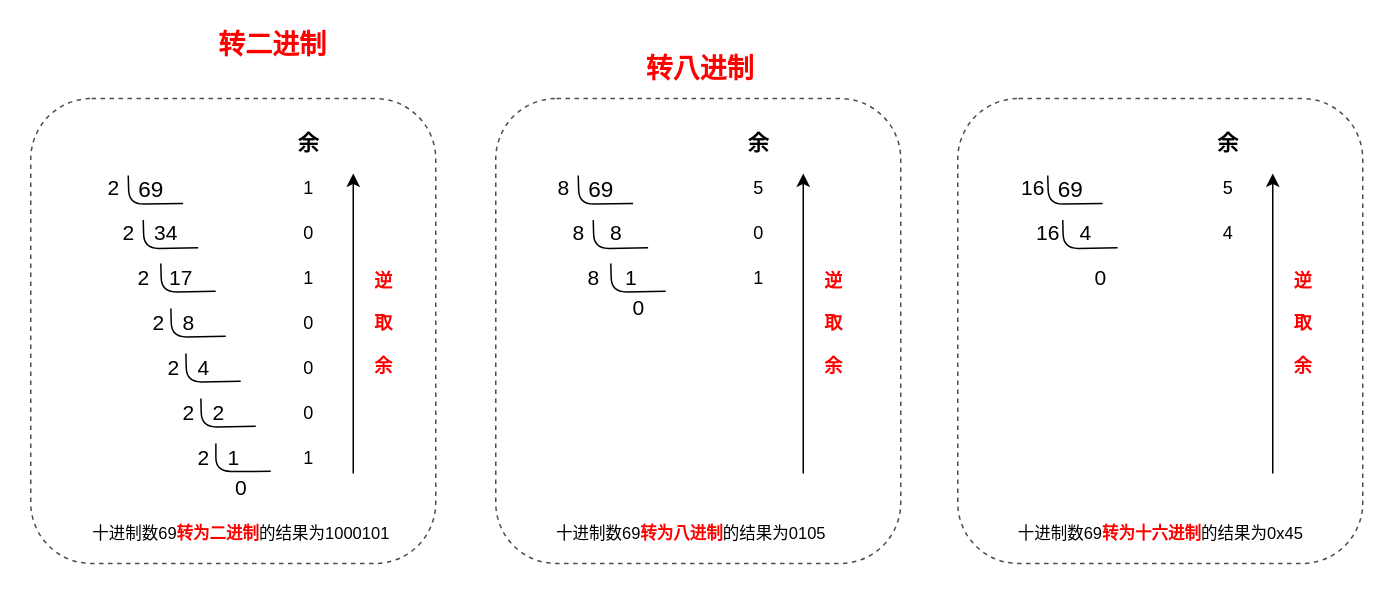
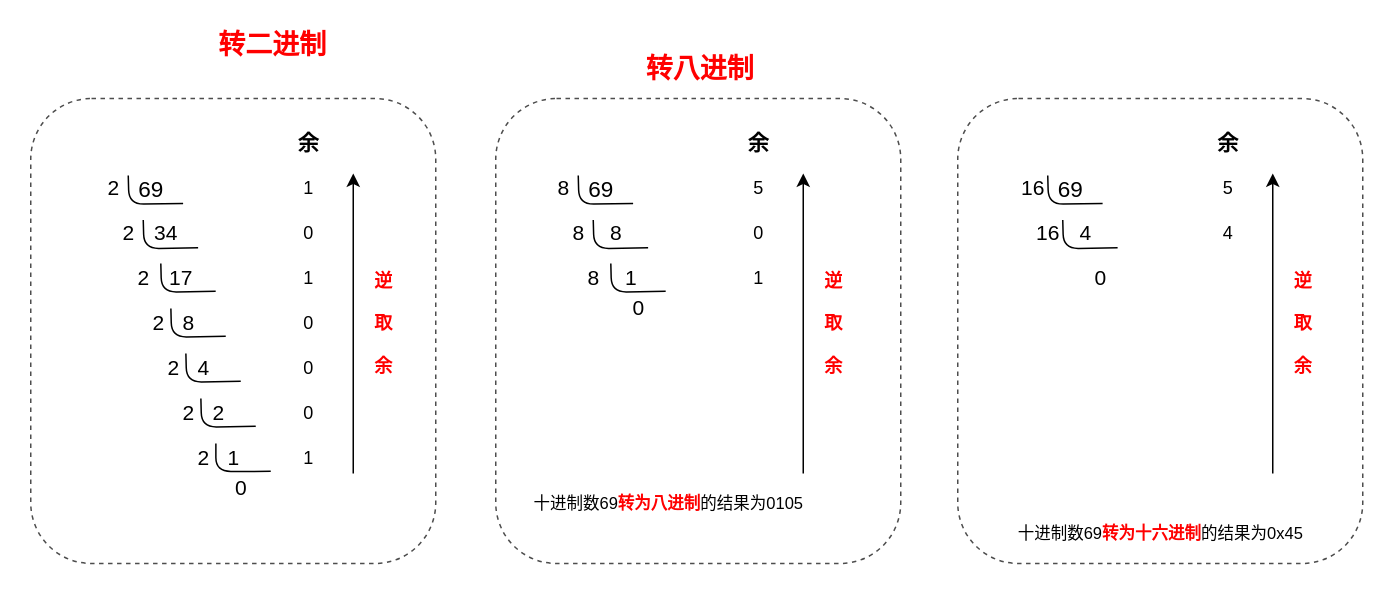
  <mxCell id="0" />
  <mxCell id="1" parent="0" />
  <mxCell id="2" value="" style="endArrow=none;html=1;edgeStyle=orthogonalEdgeStyle;exitX=0.886;exitY=0.929;exitDx=0;exitDy=0;exitPerimeter=0;" edge="1" parent="1"><mxGeometry width="50" height="50" relative="1" as="geometry"><mxPoint x="121.58" y="134.95" as="sourcePoint" /><mxPoint x="85" y="116.37" as="targetPoint" /></mxGeometry></mxCell>
  <mxCell id="3" value="&lt;font style=&quot;font-size: 14px&quot;&gt;2&lt;/font&gt;" style="text;html=1;align=center;verticalAlign=middle;resizable=0;points=[];autosize=1;" vertex="1" parent="1"><mxGeometry x="65" y="115" width="20" height="20" as="geometry" /></mxCell>
  <mxCell id="4" value="&lt;font style=&quot;font-size: 14px&quot;&gt;34&lt;/font&gt;" style="text;html=1;align=center;verticalAlign=middle;resizable=0;points=[];autosize=1;" vertex="1" parent="1"><mxGeometry x="95" y="145" width="30" height="20" as="geometry" /></mxCell>
  <mxCell id="5" value="1" style="text;html=1;align=center;verticalAlign=middle;resizable=0;points=[];autosize=1;" vertex="1" parent="1"><mxGeometry x="195" y="115" width="20" height="20" as="geometry" /></mxCell>
  <mxCell id="6" value="&lt;font style=&quot;font-size: 14px&quot;&gt;&lt;b&gt;余&lt;/b&gt;&lt;/font&gt;" style="text;html=1;align=center;verticalAlign=middle;resizable=0;points=[];autosize=1;" vertex="1" parent="1"><mxGeometry x="190" y="85" width="30" height="20" as="geometry" /></mxCell>
  <mxCell id="7" value="&lt;font style=&quot;font-size: 14px&quot;&gt;2&lt;/font&gt;" style="text;html=1;align=center;verticalAlign=middle;resizable=0;points=[];autosize=1;" vertex="1" parent="1"><mxGeometry x="75" y="145" width="20" height="20" as="geometry" /></mxCell>
  <mxCell id="8" value="&lt;font style=&quot;font-size: 14px&quot;&gt;17&lt;/font&gt;" style="text;html=1;align=center;verticalAlign=middle;resizable=0;points=[];autosize=1;" vertex="1" parent="1"><mxGeometry x="105" y="175" width="30" height="20" as="geometry" /></mxCell>
  <mxCell id="9" value="0" style="text;html=1;align=center;verticalAlign=middle;resizable=0;points=[];autosize=1;" vertex="1" parent="1"><mxGeometry x="195" y="145" width="20" height="20" as="geometry" /></mxCell>
  <mxCell id="10" value="&lt;font style=&quot;font-size: 14px&quot;&gt;8&lt;/font&gt;" style="text;html=1;align=center;verticalAlign=middle;resizable=0;points=[];autosize=1;" vertex="1" parent="1"><mxGeometry x="115" y="205" width="20" height="20" as="geometry" /></mxCell>
  <mxCell id="11" value="1" style="text;html=1;align=center;verticalAlign=middle;resizable=0;points=[];autosize=1;" vertex="1" parent="1"><mxGeometry x="195" y="175" width="20" height="20" as="geometry" /></mxCell>
  <mxCell id="12" value="0" style="text;html=1;align=center;verticalAlign=middle;resizable=0;points=[];autosize=1;" vertex="1" parent="1"><mxGeometry x="195" y="205" width="20" height="20" as="geometry" /></mxCell>
  <mxCell id="13" value="&lt;font style=&quot;font-size: 14px&quot;&gt;4&lt;/font&gt;" style="text;html=1;align=center;verticalAlign=middle;resizable=0;points=[];autosize=1;" vertex="1" parent="1"><mxGeometry x="125" y="235" width="20" height="20" as="geometry" /></mxCell>
  <mxCell id="14" value="0" style="text;html=1;align=center;verticalAlign=middle;resizable=0;points=[];autosize=1;" vertex="1" parent="1"><mxGeometry x="195" y="235" width="20" height="20" as="geometry" /></mxCell>
  <mxCell id="15" value="&lt;font style=&quot;font-size: 14px&quot;&gt;1&lt;/font&gt;" style="text;html=1;align=center;verticalAlign=middle;resizable=0;points=[];autosize=1;" vertex="1" parent="1"><mxGeometry x="145" y="295" width="20" height="20" as="geometry" /></mxCell>
  <mxCell id="16" value="&lt;font style=&quot;font-size: 14px&quot;&gt;0&lt;/font&gt;" style="text;html=1;align=center;verticalAlign=middle;resizable=0;points=[];autosize=1;" vertex="1" parent="1"><mxGeometry x="150" y="315" width="20" height="20" as="geometry" /></mxCell>
  <mxCell id="17" value="0" style="text;html=1;align=center;verticalAlign=middle;resizable=0;points=[];autosize=1;" vertex="1" parent="1"><mxGeometry x="195" y="265" width="20" height="20" as="geometry" /></mxCell>
  <mxCell id="18" value="1" style="text;html=1;align=center;verticalAlign=middle;resizable=0;points=[];autosize=1;" vertex="1" parent="1"><mxGeometry x="195" y="295" width="20" height="20" as="geometry" /></mxCell>
  <mxCell id="19" value="&lt;font style=&quot;font-size: 15px&quot;&gt;69&lt;/font&gt;" style="text;html=1;align=center;verticalAlign=middle;resizable=0;points=[];autosize=1;" vertex="1" parent="1"><mxGeometry x="85" y="115" width="30" height="20" as="geometry" /></mxCell>
  <mxCell id="20" value="" style="endArrow=none;html=1;edgeStyle=orthogonalEdgeStyle;exitX=0.886;exitY=0.929;exitDx=0;exitDy=0;exitPerimeter=0;" edge="1" parent="1"><mxGeometry width="50" height="50" relative="1" as="geometry"><mxPoint x="131.58" y="164.58" as="sourcePoint" /><mxPoint x="95" y="146" as="targetPoint" /></mxGeometry></mxCell>
  <mxCell id="21" value="" style="endArrow=none;html=1;edgeStyle=orthogonalEdgeStyle;exitX=0.886;exitY=0.929;exitDx=0;exitDy=0;exitPerimeter=0;" edge="1" parent="1"><mxGeometry width="50" height="50" relative="1" as="geometry"><mxPoint x="143.29" y="193.58" as="sourcePoint" /><mxPoint x="106.71" y="175" as="targetPoint" /></mxGeometry></mxCell>
  <mxCell id="22" value="" style="endArrow=none;html=1;edgeStyle=orthogonalEdgeStyle;exitX=0.886;exitY=0.929;exitDx=0;exitDy=0;exitPerimeter=0;" edge="1" parent="1"><mxGeometry width="50" height="50" relative="1" as="geometry"><mxPoint x="150" y="223.58" as="sourcePoint" /><mxPoint x="113.42" y="205" as="targetPoint" /></mxGeometry></mxCell>
  <mxCell id="23" value="&lt;font style=&quot;font-size: 14px&quot;&gt;2&lt;/font&gt;" style="text;html=1;align=center;verticalAlign=middle;resizable=0;points=[];autosize=1;" vertex="1" parent="1"><mxGeometry x="85" y="175" width="20" height="20" as="geometry" /></mxCell>
  <mxCell id="24" value="&lt;font style=&quot;font-size: 14px&quot;&gt;2&lt;/font&gt;" style="text;html=1;align=center;verticalAlign=middle;resizable=0;points=[];autosize=1;" vertex="1" parent="1"><mxGeometry x="95" y="205" width="20" height="20" as="geometry" /></mxCell>
  <mxCell id="25" value="" style="endArrow=none;html=1;edgeStyle=orthogonalEdgeStyle;exitX=0.886;exitY=0.929;exitDx=0;exitDy=0;exitPerimeter=0;" edge="1" parent="1"><mxGeometry width="50" height="50" relative="1" as="geometry"><mxPoint x="160" y="253.58" as="sourcePoint" /><mxPoint x="123.42" y="235" as="targetPoint" /></mxGeometry></mxCell>
  <mxCell id="26" value="&lt;font style=&quot;font-size: 14px&quot;&gt;2&lt;/font&gt;" style="text;html=1;align=center;verticalAlign=middle;resizable=0;points=[];autosize=1;" vertex="1" parent="1"><mxGeometry x="105" y="235" width="20" height="20" as="geometry" /></mxCell>
  <mxCell id="27" value="" style="endArrow=none;html=1;edgeStyle=orthogonalEdgeStyle;exitX=0.886;exitY=0.929;exitDx=0;exitDy=0;exitPerimeter=0;" edge="1" parent="1"><mxGeometry width="50" height="50" relative="1" as="geometry"><mxPoint x="170" y="283.58" as="sourcePoint" /><mxPoint x="133.42" y="265" as="targetPoint" /></mxGeometry></mxCell>
  <mxCell id="28" value="&lt;font style=&quot;font-size: 14px&quot;&gt;2&lt;/font&gt;" style="text;html=1;align=center;verticalAlign=middle;resizable=0;points=[];autosize=1;" vertex="1" parent="1"><mxGeometry x="115" y="265" width="20" height="20" as="geometry" /></mxCell>
  <mxCell id="29" value="&lt;font style=&quot;font-size: 14px&quot;&gt;2&lt;/font&gt;" style="text;html=1;align=center;verticalAlign=middle;resizable=0;points=[];autosize=1;" vertex="1" parent="1"><mxGeometry x="135" y="265" width="20" height="20" as="geometry" /></mxCell>
  <mxCell id="30" value="" style="endArrow=none;html=1;edgeStyle=orthogonalEdgeStyle;exitX=0.886;exitY=0.929;exitDx=0;exitDy=0;exitPerimeter=0;" edge="1" parent="1"><mxGeometry width="50" height="50" relative="1" as="geometry"><mxPoint x="180" y="313.58" as="sourcePoint" /><mxPoint x="143.42" y="295" as="targetPoint" /><Array as="points"><mxPoint x="143" y="314" /></Array></mxGeometry></mxCell>
  <mxCell id="31" value="&lt;font style=&quot;font-size: 14px&quot;&gt;2&lt;/font&gt;" style="text;html=1;align=center;verticalAlign=middle;resizable=0;points=[];autosize=1;" vertex="1" parent="1"><mxGeometry x="125" y="295" width="20" height="20" as="geometry" /></mxCell>
  <mxCell id="32" value="" style="endArrow=classic;html=1;" edge="1" parent="1"><mxGeometry width="50" height="50" relative="1" as="geometry"><mxPoint x="235" y="315" as="sourcePoint" /><mxPoint x="235" y="115" as="targetPoint" /></mxGeometry></mxCell>
  <mxCell id="33" value="&lt;font color=&quot;#ff0000&quot;&gt;&lt;b&gt;逆&lt;br&gt;&lt;br&gt;取&lt;br&gt;&lt;br&gt;余&lt;/b&gt;&lt;/font&gt;" style="text;html=1;align=center;verticalAlign=middle;resizable=0;points=[];autosize=1;" vertex="1" parent="1"><mxGeometry x="240" y="175" width="30" height="80" as="geometry" /></mxCell>
- <mxCell id="34" value="&lt;font style=&quot;font-size: 11px&quot;&gt;十进制数69&lt;b&gt;&lt;font color=&quot;#ff0000&quot;&gt;转为二进制&lt;/font&gt;&lt;/b&gt;的结果为1000101&lt;/font&gt;" style="text;html=1;align=center;verticalAlign=middle;resizable=0;points=[];autosize=1;" vertex="1" parent="1"><mxGeometry x="45" y="345" width="230" height="20" as="geometry" /></mxCell>
  <mxCell id="35" value="" style="endArrow=none;html=1;edgeStyle=orthogonalEdgeStyle;exitX=0.886;exitY=0.929;exitDx=0;exitDy=0;exitPerimeter=0;" edge="1" parent="1"><mxGeometry width="50" height="50" relative="1" as="geometry"><mxPoint x="421.58" y="134.95" as="sourcePoint" /><mxPoint x="385" y="116.37" as="targetPoint" /></mxGeometry></mxCell>
  <mxCell id="36" value="&lt;font style=&quot;font-size: 14px&quot;&gt;8&lt;/font&gt;" style="text;html=1;align=center;verticalAlign=middle;resizable=0;points=[];autosize=1;" vertex="1" parent="1"><mxGeometry x="365" y="115" width="20" height="20" as="geometry" /></mxCell>
  <mxCell id="37" value="&lt;font style=&quot;font-size: 14px&quot;&gt;8&lt;/font&gt;" style="text;html=1;align=center;verticalAlign=middle;resizable=0;points=[];autosize=1;" vertex="1" parent="1"><mxGeometry x="400" y="145" width="20" height="20" as="geometry" /></mxCell>
  <mxCell id="38" value="5" style="text;html=1;align=center;verticalAlign=middle;resizable=0;points=[];autosize=1;" vertex="1" parent="1"><mxGeometry x="495" y="115" width="20" height="20" as="geometry" /></mxCell>
  <mxCell id="39" value="&lt;font style=&quot;font-size: 14px&quot;&gt;&lt;b&gt;余&lt;/b&gt;&lt;/font&gt;" style="text;html=1;align=center;verticalAlign=middle;resizable=0;points=[];autosize=1;" vertex="1" parent="1"><mxGeometry x="490" y="85" width="30" height="20" as="geometry" /></mxCell>
  <mxCell id="40" value="&lt;font style=&quot;font-size: 14px&quot;&gt;8&lt;/font&gt;" style="text;html=1;align=center;verticalAlign=middle;resizable=0;points=[];autosize=1;" vertex="1" parent="1"><mxGeometry x="375" y="145" width="20" height="20" as="geometry" /></mxCell>
  <mxCell id="41" value="&lt;font style=&quot;font-size: 14px&quot;&gt;1&lt;/font&gt;" style="text;html=1;align=center;verticalAlign=middle;resizable=0;points=[];autosize=1;" vertex="1" parent="1"><mxGeometry x="410" y="175" width="20" height="20" as="geometry" /></mxCell>
  <mxCell id="42" value="0" style="text;html=1;align=center;verticalAlign=middle;resizable=0;points=[];autosize=1;" vertex="1" parent="1"><mxGeometry x="495" y="145" width="20" height="20" as="geometry" /></mxCell>
  <mxCell id="43" value="&lt;font style=&quot;font-size: 14px&quot;&gt;0&lt;/font&gt;" style="text;html=1;align=center;verticalAlign=middle;resizable=0;points=[];autosize=1;" vertex="1" parent="1"><mxGeometry x="415" y="195" width="20" height="20" as="geometry" /></mxCell>
  <mxCell id="44" value="&lt;font style=&quot;font-size: 15px&quot;&gt;69&lt;/font&gt;" style="text;html=1;align=center;verticalAlign=middle;resizable=0;points=[];autosize=1;" vertex="1" parent="1"><mxGeometry x="385" y="115" width="30" height="20" as="geometry" /></mxCell>
  <mxCell id="45" value="" style="endArrow=none;html=1;edgeStyle=orthogonalEdgeStyle;exitX=0.886;exitY=0.929;exitDx=0;exitDy=0;exitPerimeter=0;" edge="1" parent="1"><mxGeometry width="50" height="50" relative="1" as="geometry"><mxPoint x="431.58" y="164.58" as="sourcePoint" /><mxPoint x="395" y="146" as="targetPoint" /></mxGeometry></mxCell>
  <mxCell id="46" value="" style="endArrow=none;html=1;edgeStyle=orthogonalEdgeStyle;exitX=0.886;exitY=0.929;exitDx=0;exitDy=0;exitPerimeter=0;" edge="1" parent="1"><mxGeometry width="50" height="50" relative="1" as="geometry"><mxPoint x="443.29" y="193.58" as="sourcePoint" /><mxPoint x="406.71" y="175" as="targetPoint" /></mxGeometry></mxCell>
  <mxCell id="47" value="&lt;font style=&quot;font-size: 14px&quot;&gt;8&lt;/font&gt;" style="text;html=1;align=center;verticalAlign=middle;resizable=0;points=[];autosize=1;" vertex="1" parent="1"><mxGeometry x="385" y="175" width="20" height="20" as="geometry" /></mxCell>
  <mxCell id="48" value="" style="endArrow=classic;html=1;" edge="1" parent="1"><mxGeometry width="50" height="50" relative="1" as="geometry"><mxPoint x="535" y="315" as="sourcePoint" /><mxPoint x="535" y="115" as="targetPoint" /></mxGeometry></mxCell>
  <mxCell id="49" value="&lt;font color=&quot;#ff0000&quot;&gt;&lt;b&gt;逆&lt;br&gt;&lt;br&gt;取&lt;br&gt;&lt;br&gt;余&lt;/b&gt;&lt;/font&gt;" style="text;html=1;align=center;verticalAlign=middle;resizable=0;points=[];autosize=1;" vertex="1" parent="1"><mxGeometry x="540" y="175" width="30" height="80" as="geometry" /></mxCell>
- <mxCell id="50" value="&lt;font style=&quot;font-size: 11px&quot;&gt;十进制数69&lt;font color=&quot;#ff0000&quot; style=&quot;font-weight: bold&quot;&gt;转为八进制&lt;/font&gt;的结果为0105&lt;/font&gt;" style="text;html=1;align=center;verticalAlign=middle;resizable=0;points=[];autosize=1;" vertex="1" parent="1"><mxGeometry x="355" y="345" width="210" height="20" as="geometry" /></mxCell>
+ <mxCell id="50" value="&lt;font style=&quot;font-size: 11px&quot;&gt;十进制数69&lt;font color=&quot;#ff0000&quot; style=&quot;font-weight: bold&quot;&gt;转为八进制&lt;/font&gt;的结果为0105&lt;/font&gt;" style="text;html=1;align=center;verticalAlign=middle;resizable=0;points=[];autosize=1;" vertex="1" parent="1"><mxGeometry x="340" y="325" width="210" height="20" as="geometry" /></mxCell>
  <mxCell id="51" value="" style="endArrow=none;html=1;edgeStyle=orthogonalEdgeStyle;exitX=0.886;exitY=0.929;exitDx=0;exitDy=0;exitPerimeter=0;" edge="1" parent="1"><mxGeometry width="50" height="50" relative="1" as="geometry"><mxPoint x="734.58" y="134.95" as="sourcePoint" /><mxPoint x="698" y="116.37" as="targetPoint" /></mxGeometry></mxCell>
  <mxCell id="52" value="&lt;font style=&quot;font-size: 14px&quot;&gt;16&lt;/font&gt;" style="text;html=1;align=center;verticalAlign=middle;resizable=0;points=[];autosize=1;" vertex="1" parent="1"><mxGeometry x="673" y="115" width="30" height="20" as="geometry" /></mxCell>
  <mxCell id="53" value="&lt;font style=&quot;font-size: 14px&quot;&gt;4&lt;/font&gt;" style="text;html=1;align=center;verticalAlign=middle;resizable=0;points=[];autosize=1;" vertex="1" parent="1"><mxGeometry x="713" y="145" width="20" height="20" as="geometry" /></mxCell>
  <mxCell id="54" value="5" style="text;html=1;align=center;verticalAlign=middle;resizable=0;points=[];autosize=1;" vertex="1" parent="1"><mxGeometry x="808" y="115" width="20" height="20" as="geometry" /></mxCell>
  <mxCell id="55" value="&lt;font style=&quot;font-size: 14px&quot;&gt;&lt;b&gt;余&lt;/b&gt;&lt;/font&gt;" style="text;html=1;align=center;verticalAlign=middle;resizable=0;points=[];autosize=1;" vertex="1" parent="1"><mxGeometry x="803" y="85" width="30" height="20" as="geometry" /></mxCell>
  <mxCell id="56" value="&lt;font style=&quot;font-size: 14px&quot;&gt;16&lt;/font&gt;" style="text;html=1;align=center;verticalAlign=middle;resizable=0;points=[];autosize=1;" vertex="1" parent="1"><mxGeometry x="683" y="145" width="30" height="20" as="geometry" /></mxCell>
  <mxCell id="57" value="&lt;font style=&quot;font-size: 14px&quot;&gt;0&lt;/font&gt;" style="text;html=1;align=center;verticalAlign=middle;resizable=0;points=[];autosize=1;" vertex="1" parent="1"><mxGeometry x="723" y="175" width="20" height="20" as="geometry" /></mxCell>
  <mxCell id="58" value="4" style="text;html=1;align=center;verticalAlign=middle;resizable=0;points=[];autosize=1;" vertex="1" parent="1"><mxGeometry x="808" y="145" width="20" height="20" as="geometry" /></mxCell>
  <mxCell id="59" value="&lt;font style=&quot;font-size: 15px&quot;&gt;69&lt;/font&gt;" style="text;html=1;align=center;verticalAlign=middle;resizable=0;points=[];autosize=1;" vertex="1" parent="1"><mxGeometry x="698" y="115" width="30" height="20" as="geometry" /></mxCell>
  <mxCell id="60" value="" style="endArrow=none;html=1;edgeStyle=orthogonalEdgeStyle;exitX=0.886;exitY=0.929;exitDx=0;exitDy=0;exitPerimeter=0;" edge="1" parent="1"><mxGeometry width="50" height="50" relative="1" as="geometry"><mxPoint x="744.58" y="164.58" as="sourcePoint" /><mxPoint x="708" y="146" as="targetPoint" /></mxGeometry></mxCell>
  <mxCell id="61" value="" style="endArrow=classic;html=1;" edge="1" parent="1"><mxGeometry width="50" height="50" relative="1" as="geometry"><mxPoint x="848" y="315" as="sourcePoint" /><mxPoint x="848" y="115" as="targetPoint" /></mxGeometry></mxCell>
  <mxCell id="62" value="&lt;font color=&quot;#ff0000&quot;&gt;&lt;b&gt;逆&lt;br&gt;&lt;br&gt;取&lt;br&gt;&lt;br&gt;余&lt;/b&gt;&lt;/font&gt;" style="text;html=1;align=center;verticalAlign=middle;resizable=0;points=[];autosize=1;" vertex="1" parent="1"><mxGeometry x="853" y="175" width="30" height="80" as="geometry" /></mxCell>
  <mxCell id="63" value="&lt;font style=&quot;font-size: 11px&quot;&gt;十进制数69&lt;b&gt;&lt;font color=&quot;#ff0000&quot;&gt;转为十六进制&lt;/font&gt;&lt;/b&gt;的结果为0x45&lt;/font&gt;" style="text;html=1;align=center;verticalAlign=middle;resizable=0;points=[];autosize=1;" vertex="1" parent="1"><mxGeometry x="663" y="345" width="220" height="20" as="geometry" /></mxCell>
  <mxCell id="64" value="1" style="text;html=1;align=center;verticalAlign=middle;resizable=0;points=[];autosize=1;" vertex="1" parent="1"><mxGeometry x="495" y="175" width="20" height="20" as="geometry" /></mxCell>
  <mxCell id="65" value="&lt;b&gt;&lt;font style=&quot;font-size: 18px&quot; color=&quot;#ff0000&quot;&gt;转二进制&lt;/font&gt;&lt;/b&gt;" style="text;html=1;align=center;verticalAlign=middle;resizable=0;points=[];autosize=1;" vertex="1" parent="1"><mxGeometry x="136" y="20" width="90" height="20" as="geometry" /></mxCell>
  <mxCell id="66" value="" style="shape=ext;rounded=1;html=1;whiteSpace=wrap;dashed=1;fillColor=none;strokeWidth=1;perimeterSpacing=0;shadow=0;glass=0;sketch=0;strokeColor=#4D4D4D;" vertex="1" parent="1"><mxGeometry x="20" y="65" width="270" height="310" as="geometry" /></mxCell>
  <mxCell id="67" value="" style="shape=ext;rounded=1;html=1;whiteSpace=wrap;dashed=1;fillColor=none;strokeWidth=1;perimeterSpacing=0;shadow=0;glass=0;sketch=0;strokeColor=#4D4D4D;" vertex="1" parent="1"><mxGeometry x="330" y="65" width="270" height="310" as="geometry" /></mxCell>
  <mxCell id="68" value="&lt;b&gt;&lt;font style=&quot;font-size: 18px&quot; color=&quot;#ff0000&quot;&gt;转八进制&lt;/font&gt;&lt;/b&gt;" style="text;html=1;align=center;verticalAlign=middle;resizable=0;points=[];autosize=1;" vertex="1" parent="1"><mxGeometry x="424" y="35" width="83" height="21" as="geometry" /></mxCell>
  <mxCell id="69" value="" style="shape=ext;rounded=1;html=1;whiteSpace=wrap;dashed=1;fillColor=none;strokeWidth=1;perimeterSpacing=0;shadow=0;glass=0;sketch=0;strokeColor=#4D4D4D;" vertex="1" parent="1"><mxGeometry x="638" y="65" width="270" height="310" as="geometry" /></mxCell>
